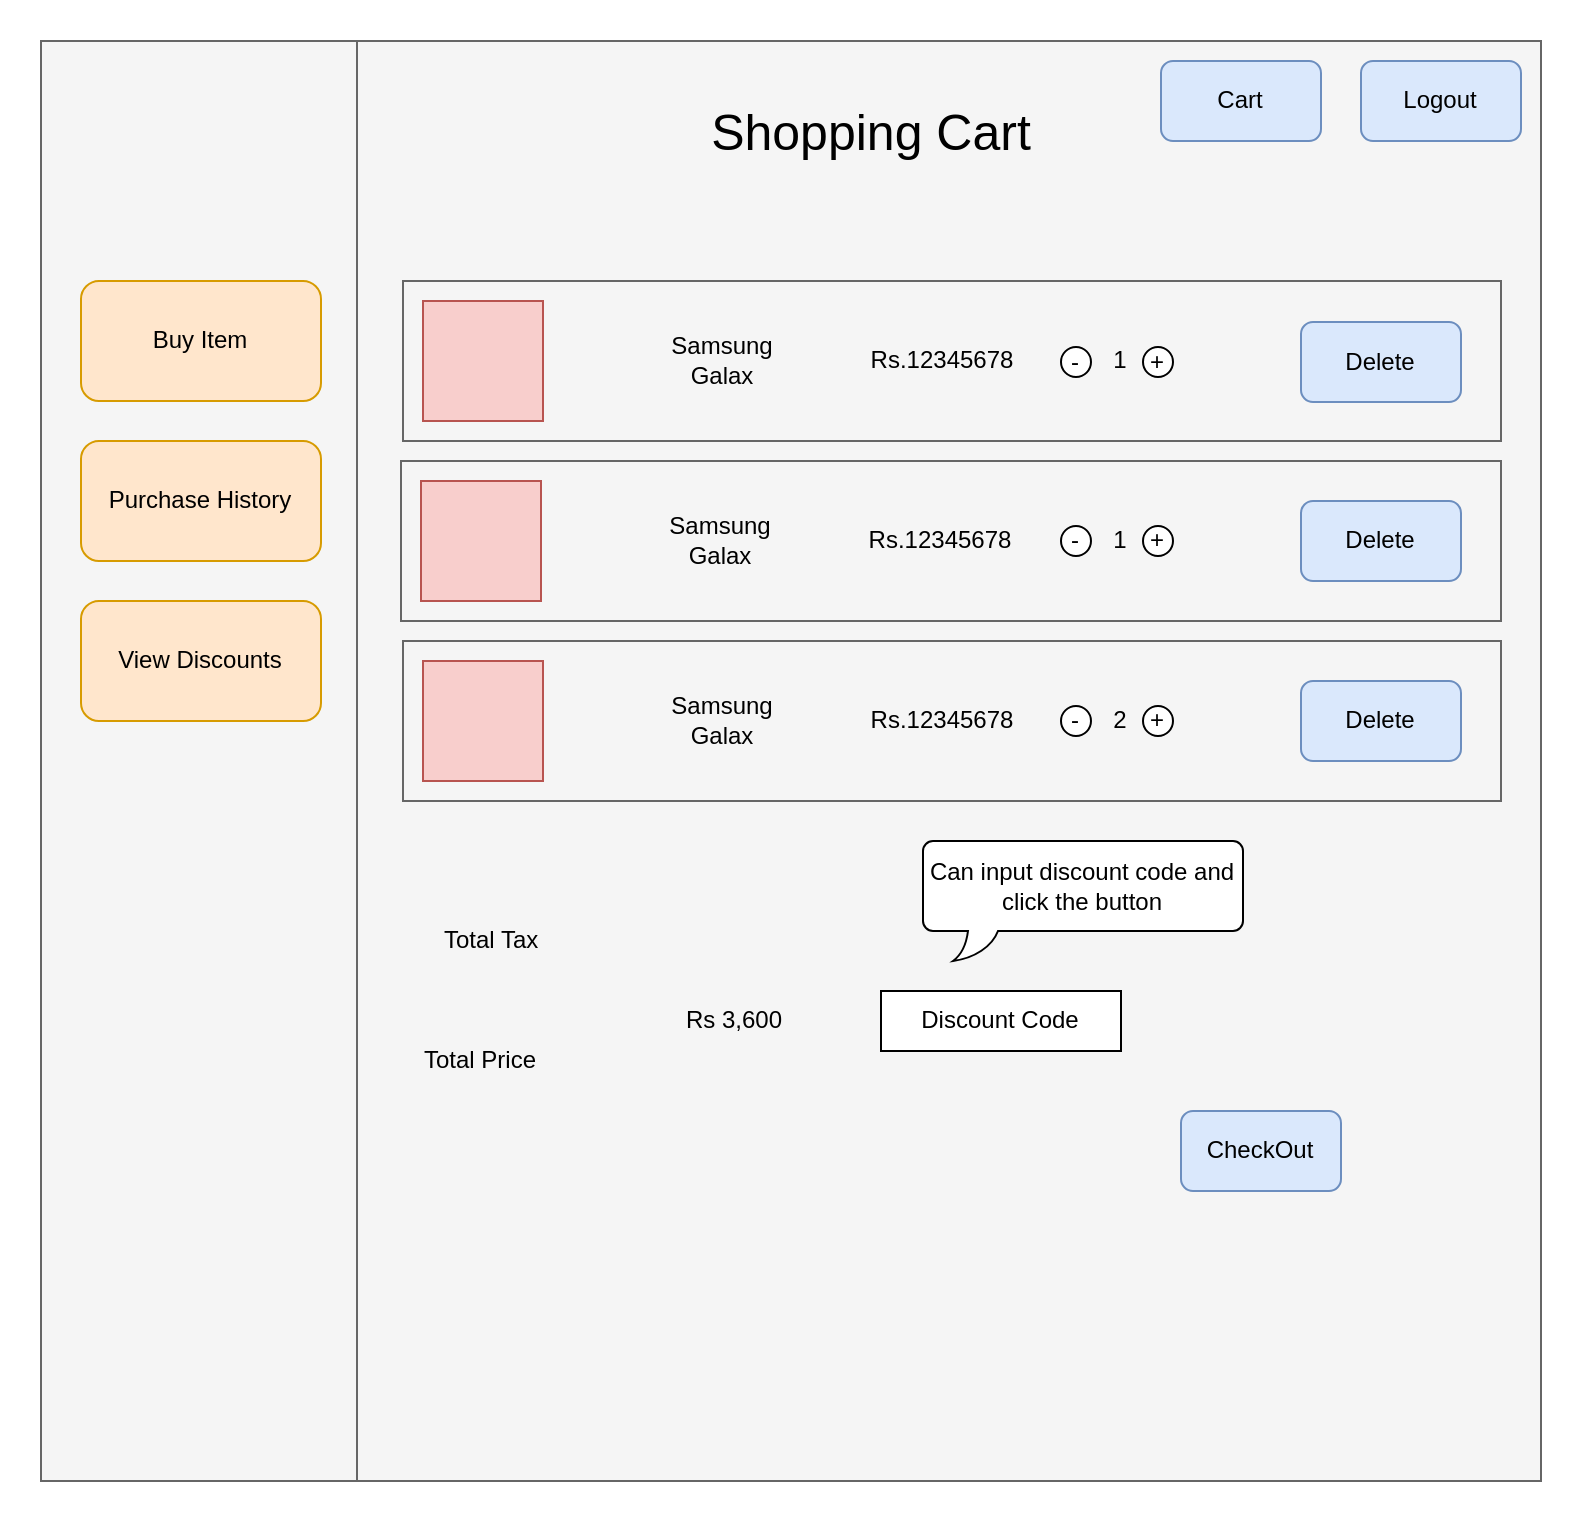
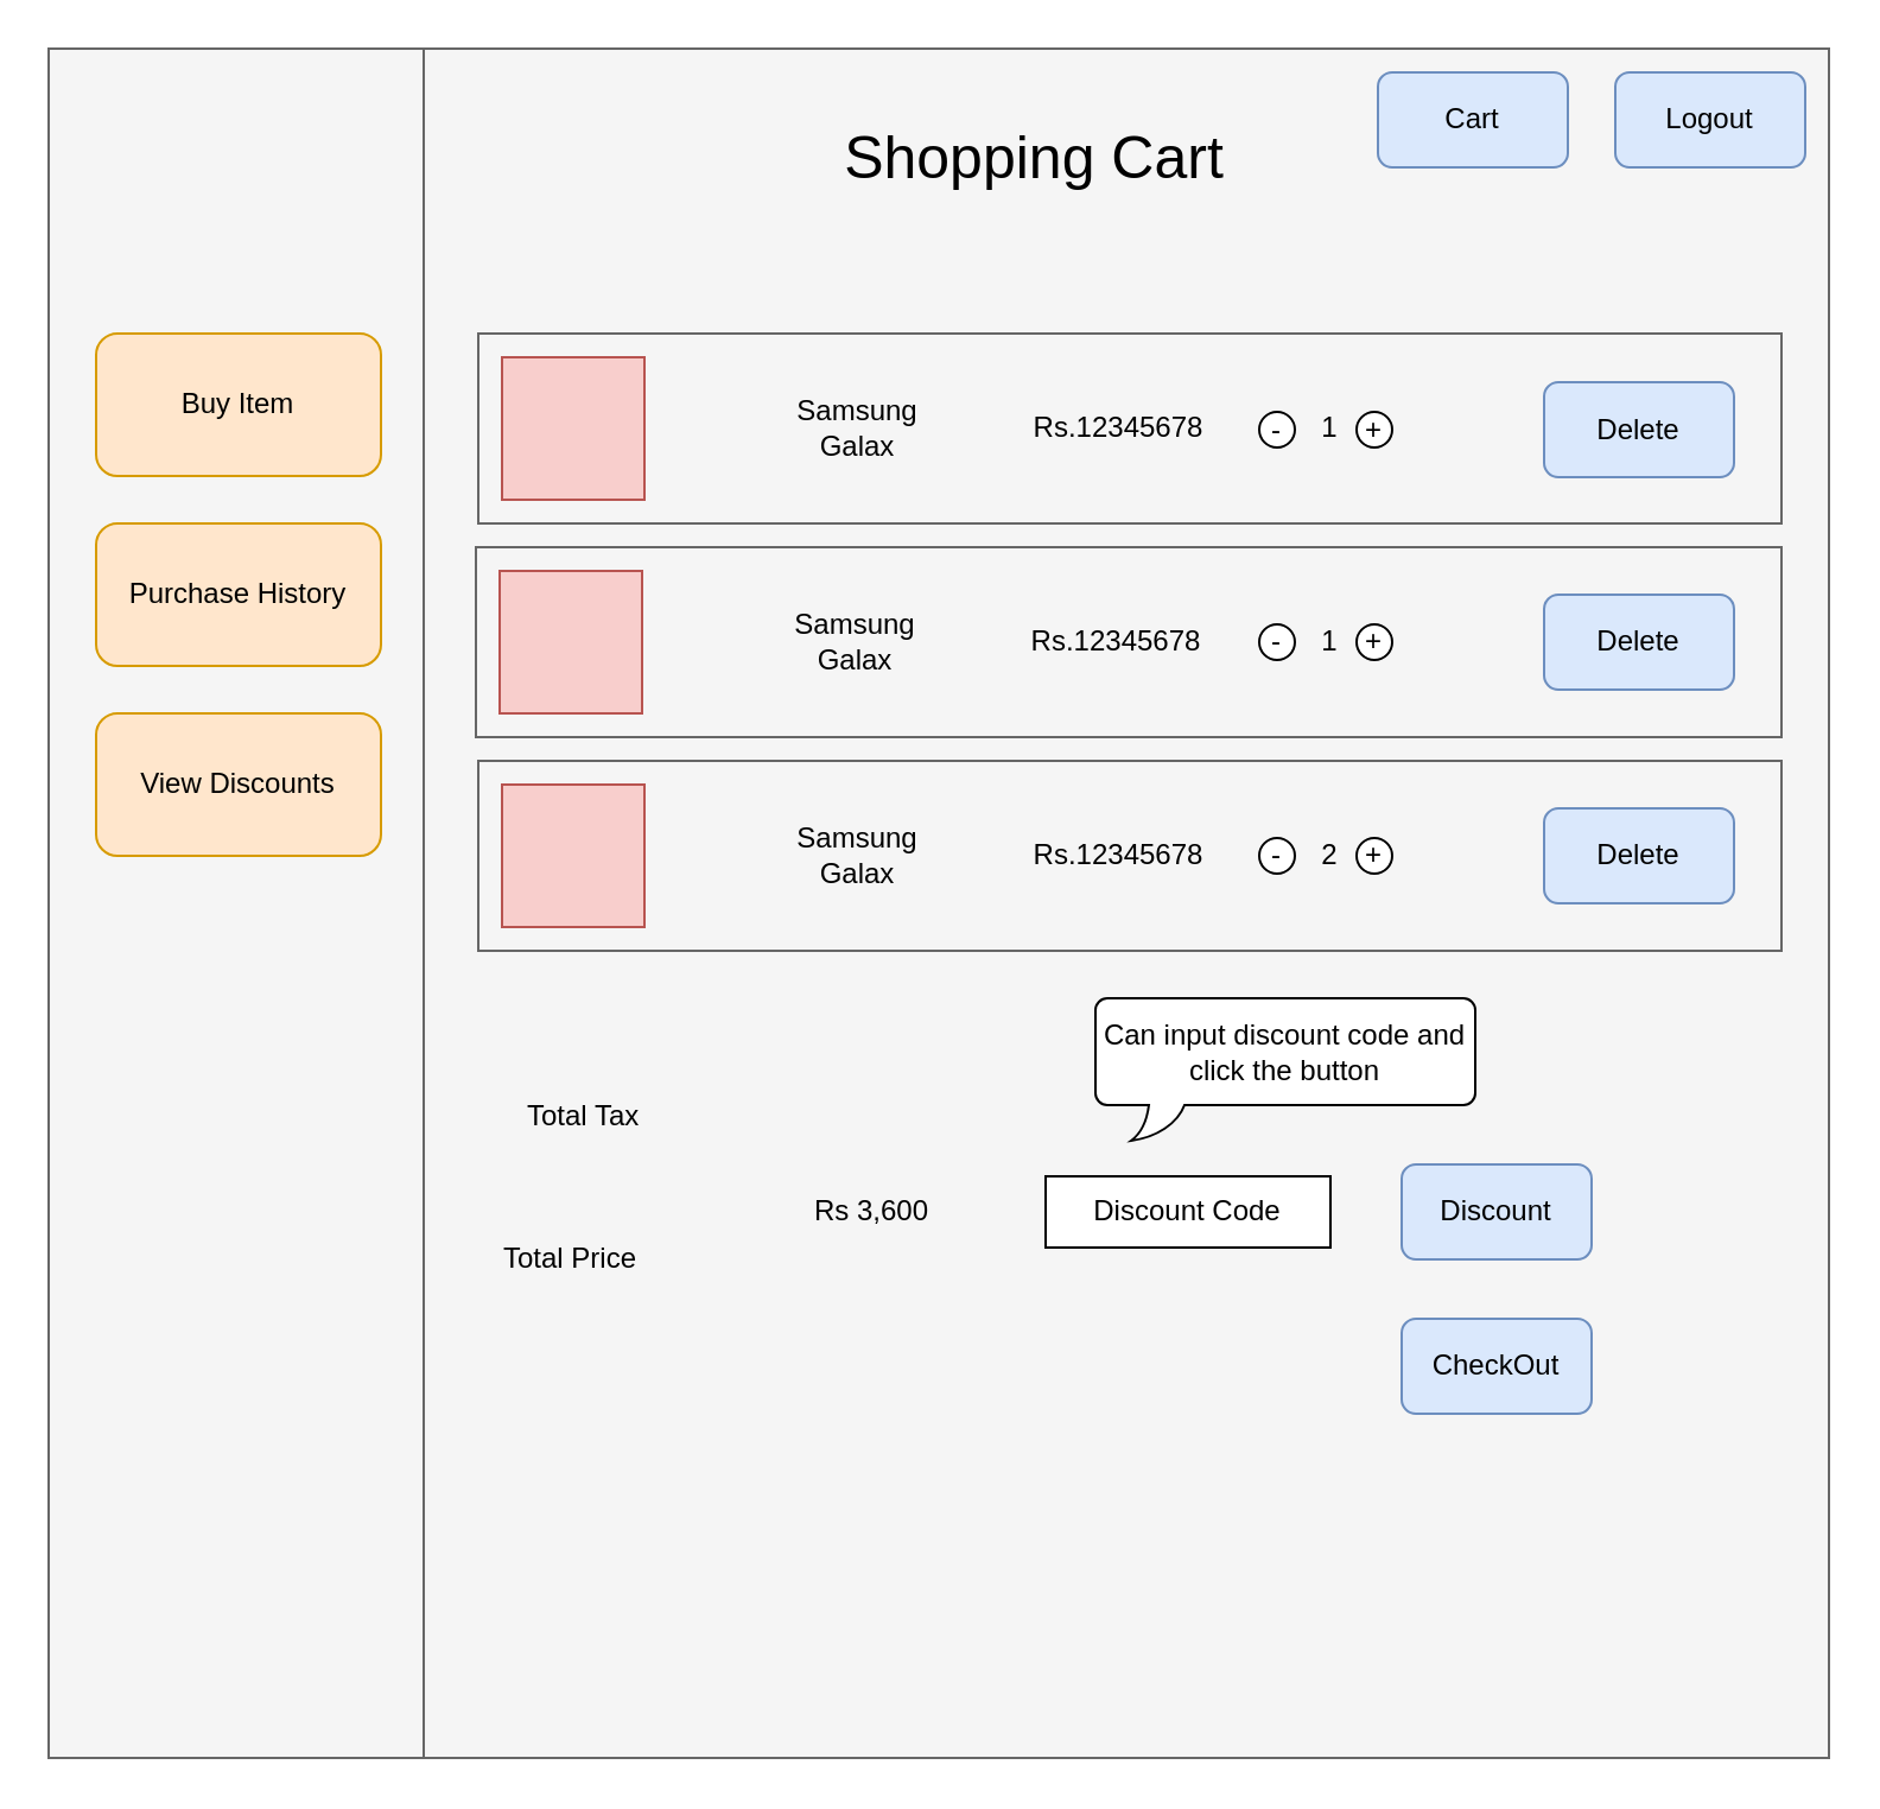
  <mxCell id="0" />
  <mxCell id="1" parent="0" />
  <mxCell id="2" value="" style="shape=internalStorage;whiteSpace=wrap;html=1;backgroundOutline=1;dx=158;dy=0;gradientDirection=north;fillColor=#f5f5f5;strokeColor=#666666;fontColor=#333333;" parent="1" vertex="1"><mxGeometry x="20" y="20" width="750" height="720" as="geometry" /></mxCell>
  <mxCell id="3" value="" style="rounded=1;whiteSpace=wrap;html=1;fillColor=#ffe6cc;strokeColor=#d79b00;" parent="1" vertex="1"><mxGeometry x="40" y="140" width="120" height="60" as="geometry" /></mxCell>
  <mxCell id="4" value="" style="rounded=1;whiteSpace=wrap;html=1;fillColor=#ffe6cc;strokeColor=#d79b00;" parent="1" vertex="1"><mxGeometry x="40" y="220" width="120" height="60" as="geometry" /></mxCell>
  <mxCell id="5" value="" style="rounded=1;whiteSpace=wrap;html=1;fillColor=#ffe6cc;strokeColor=#d79b00;" parent="1" vertex="1"><mxGeometry x="40" y="300" width="120" height="60" as="geometry" /></mxCell>
  <mxCell id="6" value="Buy Item" style="text;html=1;strokeColor=none;fillColor=none;align=center;verticalAlign=middle;whiteSpace=wrap;rounded=0;" parent="1" vertex="1"><mxGeometry x="40" y="150" width="120" height="40" as="geometry" /></mxCell>
  <mxCell id="7" value="Purchase History" style="text;html=1;strokeColor=none;fillColor=none;align=center;verticalAlign=middle;whiteSpace=wrap;rounded=0;" parent="1" vertex="1"><mxGeometry x="40" y="230" width="120" height="40" as="geometry" /></mxCell>
  <mxCell id="8" value="View Discounts" style="text;html=1;strokeColor=none;fillColor=none;align=center;verticalAlign=middle;whiteSpace=wrap;rounded=0;" parent="1" vertex="1"><mxGeometry x="40" y="310" width="120" height="40" as="geometry" /></mxCell>
  <mxCell id="9" value="" style="rounded=0;whiteSpace=wrap;html=1;fillColor=#f5f5f5;strokeColor=#666666;fontColor=#333333;" parent="1" vertex="1"><mxGeometry x="201" y="140" width="549" height="80" as="geometry" /></mxCell>
  <mxCell id="10" value="" style="whiteSpace=wrap;html=1;aspect=fixed;fillColor=#f8cecc;strokeColor=#b85450;" parent="1" vertex="1"><mxGeometry x="211" y="150" width="60" height="60" as="geometry" /></mxCell>
  <mxCell id="11" value="&lt;div&gt;Samsung&lt;/div&gt;&lt;div&gt;Galax&lt;br&gt;&lt;/div&gt;" style="text;html=1;strokeColor=none;fillColor=none;align=center;verticalAlign=middle;whiteSpace=wrap;rounded=0;" parent="1" vertex="1"><mxGeometry x="301" y="160" width="120" height="40" as="geometry" /></mxCell>
  <mxCell id="12" value="&lt;div&gt;Rs.12345678&lt;/div&gt;" style="text;html=1;strokeColor=none;fillColor=none;align=center;verticalAlign=middle;whiteSpace=wrap;rounded=0;" parent="1" vertex="1"><mxGeometry x="421" y="160" width="100" height="40" as="geometry" /></mxCell>
  <mxCell id="13" value="&lt;div&gt;1&lt;/div&gt;" style="text;html=1;strokeColor=none;fillColor=none;align=center;verticalAlign=middle;whiteSpace=wrap;rounded=0;" parent="1" vertex="1"><mxGeometry x="510" y="160" width="100" height="40" as="geometry" /></mxCell>
  <mxCell id="14" value="" style="rounded=0;whiteSpace=wrap;html=1;fillColor=#f5f5f5;strokeColor=#666666;fontColor=#333333;" parent="1" vertex="1"><mxGeometry x="200" y="230" width="550" height="80" as="geometry" /></mxCell>
  <mxCell id="15" value="" style="whiteSpace=wrap;html=1;aspect=fixed;fillColor=#f8cecc;strokeColor=#b85450;" parent="1" vertex="1"><mxGeometry x="210" y="240" width="60" height="60" as="geometry" /></mxCell>
  <mxCell id="16" value="&lt;div&gt;Samsung&lt;/div&gt;&lt;div&gt;Galax&lt;br&gt;&lt;/div&gt;" style="text;html=1;strokeColor=none;fillColor=none;align=center;verticalAlign=middle;whiteSpace=wrap;rounded=0;" parent="1" vertex="1"><mxGeometry x="300" y="250" width="120" height="40" as="geometry" /></mxCell>
  <mxCell id="17" value="&lt;div&gt;Rs.12345678&lt;/div&gt;" style="text;html=1;strokeColor=none;fillColor=none;align=center;verticalAlign=middle;whiteSpace=wrap;rounded=0;" parent="1" vertex="1"><mxGeometry x="420" y="250" width="100" height="40" as="geometry" /></mxCell>
  <mxCell id="18" value="" style="rounded=0;whiteSpace=wrap;html=1;fillColor=#f5f5f5;strokeColor=#666666;fontColor=#333333;" parent="1" vertex="1"><mxGeometry x="201" y="320" width="549" height="80" as="geometry" /></mxCell>
  <mxCell id="19" value="" style="whiteSpace=wrap;html=1;aspect=fixed;fillColor=#f8cecc;strokeColor=#b85450;" parent="1" vertex="1"><mxGeometry x="211" y="330" width="60" height="60" as="geometry" /></mxCell>
  <mxCell id="20" value="&lt;div&gt;Samsung&lt;/div&gt;&lt;div&gt;Galax&lt;br&gt;&lt;/div&gt;" style="text;html=1;strokeColor=none;fillColor=none;align=center;verticalAlign=middle;whiteSpace=wrap;rounded=0;" parent="1" vertex="1"><mxGeometry x="301" y="340" width="120" height="40" as="geometry" /></mxCell>
  <mxCell id="21" value="&lt;div&gt;Rs.12345678&lt;/div&gt;" style="text;html=1;strokeColor=none;fillColor=none;align=center;verticalAlign=middle;whiteSpace=wrap;rounded=0;" parent="1" vertex="1"><mxGeometry x="421" y="340" width="100" height="40" as="geometry" /></mxCell>
  <mxCell id="22" value="Logout" style="rounded=1;whiteSpace=wrap;html=1;fillColor=#dae8fc;strokeColor=#6c8ebf;" parent="1" vertex="1"><mxGeometry x="680" y="30" width="80" height="40" as="geometry" /></mxCell>
  <mxCell id="23" value="Delete" style="rounded=1;whiteSpace=wrap;html=1;fillColor=#dae8fc;strokeColor=#6c8ebf;" vertex="1" parent="1"><mxGeometry x="650" y="160.5" width="80" height="40" as="geometry" /></mxCell>
  <mxCell id="24" value="+" style="ellipse;whiteSpace=wrap;html=1;aspect=fixed;rounded=0;" vertex="1" parent="1"><mxGeometry x="571" y="173" width="15" height="15" as="geometry" /></mxCell>
  <mxCell id="25" value="Delete" style="rounded=1;whiteSpace=wrap;html=1;fillColor=#dae8fc;strokeColor=#6c8ebf;" vertex="1" parent="1"><mxGeometry x="650" y="250" width="80" height="40" as="geometry" /></mxCell>
  <mxCell id="26" value="Delete" style="rounded=1;whiteSpace=wrap;html=1;fillColor=#dae8fc;strokeColor=#6c8ebf;" vertex="1" parent="1"><mxGeometry x="650" y="340" width="80" height="40" as="geometry" /></mxCell>
  <mxCell id="27" value="&lt;div align=&quot;justify&quot;&gt;-&lt;/div&gt;" style="ellipse;whiteSpace=wrap;html=1;aspect=fixed;rounded=0;align=center;" vertex="1" parent="1"><mxGeometry x="530" y="173" width="15" height="15" as="geometry" /></mxCell>
  <mxCell id="28" value="+" style="ellipse;whiteSpace=wrap;html=1;aspect=fixed;rounded=0;" vertex="1" parent="1"><mxGeometry x="571" y="262.5" width="15" height="15" as="geometry" /></mxCell>
  <mxCell id="29" value="&lt;div align=&quot;justify&quot;&gt;-&lt;/div&gt;" style="ellipse;whiteSpace=wrap;html=1;aspect=fixed;rounded=0;align=center;" vertex="1" parent="1"><mxGeometry x="530" y="262.5" width="15" height="15" as="geometry" /></mxCell>
  <mxCell id="30" value="+" style="ellipse;whiteSpace=wrap;html=1;aspect=fixed;rounded=0;" vertex="1" parent="1"><mxGeometry x="571" y="352.5" width="15" height="15" as="geometry" /></mxCell>
  <mxCell id="31" value="&lt;div align=&quot;justify&quot;&gt;-&lt;/div&gt;" style="ellipse;whiteSpace=wrap;html=1;aspect=fixed;rounded=0;align=center;" vertex="1" parent="1"><mxGeometry x="530" y="352.5" width="15" height="15" as="geometry" /></mxCell>
  <mxCell id="32" value="&lt;div&gt;1&lt;/div&gt;" style="text;html=1;strokeColor=none;fillColor=none;align=center;verticalAlign=middle;whiteSpace=wrap;rounded=0;" vertex="1" parent="1"><mxGeometry x="510" y="250" width="100" height="40" as="geometry" /></mxCell>
  <mxCell id="33" value="2" style="text;html=1;strokeColor=none;fillColor=none;align=center;verticalAlign=middle;whiteSpace=wrap;rounded=0;" vertex="1" parent="1"><mxGeometry x="510" y="340" width="100" height="40" as="geometry" /></mxCell>
  <mxCell id="34" value="&lt;font style=&quot;font-size: 25px&quot;&gt;Shopping Cart&lt;/font&gt;" style="text;html=1;strokeColor=none;fillColor=none;align=center;verticalAlign=middle;whiteSpace=wrap;rounded=0;" vertex="1" parent="1"><mxGeometry x="341" y="40" width="189" height="50" as="geometry" /></mxCell>
  <mxCell id="35" value="Total Tax" style="text;html=1;strokeColor=none;fillColor=none;align=left;verticalAlign=middle;whiteSpace=wrap;rounded=0;" vertex="1" parent="1"><mxGeometry x="220" y="450" width="120" height="40" as="geometry" /></mxCell>
  <mxCell id="36" value="Total Price" style="text;html=1;strokeColor=none;fillColor=none;align=left;verticalAlign=middle;whiteSpace=wrap;rounded=0;" vertex="1" parent="1"><mxGeometry x="210" y="510" width="120" height="40" as="geometry" /></mxCell>
  <mxCell id="37" value="Rs 3,600" style="text;html=1;strokeColor=none;fillColor=none;align=left;verticalAlign=middle;whiteSpace=wrap;rounded=0;" vertex="1" parent="1"><mxGeometry x="341" y="490" width="120" height="40" as="geometry" /></mxCell>
+ <mxCell id="38" value="Discount" style="rounded=1;whiteSpace=wrap;html=1;fillColor=#dae8fc;strokeColor=#6c8ebf;" vertex="1" parent="1"><mxGeometry x="590" y="490" width="80" height="40" as="geometry" /></mxCell>
  <mxCell id="39" value="CheckOut" style="rounded=1;whiteSpace=wrap;html=1;fillColor=#dae8fc;strokeColor=#6c8ebf;" vertex="1" parent="1"><mxGeometry x="590" y="555" width="80" height="40" as="geometry" /></mxCell>
  <mxCell id="40" value="Cart" style="rounded=1;whiteSpace=wrap;html=1;fillColor=#dae8fc;strokeColor=#6c8ebf;" vertex="1" parent="1"><mxGeometry x="580" y="30" width="80" height="40" as="geometry" /></mxCell>
  <mxCell id="41" value="Discount Code" style="rounded=0;whiteSpace=wrap;html=1;align=center;" vertex="1" parent="1"><mxGeometry x="440" y="495" width="120" height="30" as="geometry" /></mxCell>
  <mxCell id="42" value="Can input discount code and click the button" style="whiteSpace=wrap;html=1;shape=mxgraph.basic.roundRectCallout;dx=30;dy=15;size=5;boundedLbl=1;rounded=0;align=center;" vertex="1" parent="1"><mxGeometry x="461" y="420" width="160" height="60" as="geometry" /></mxCell>
